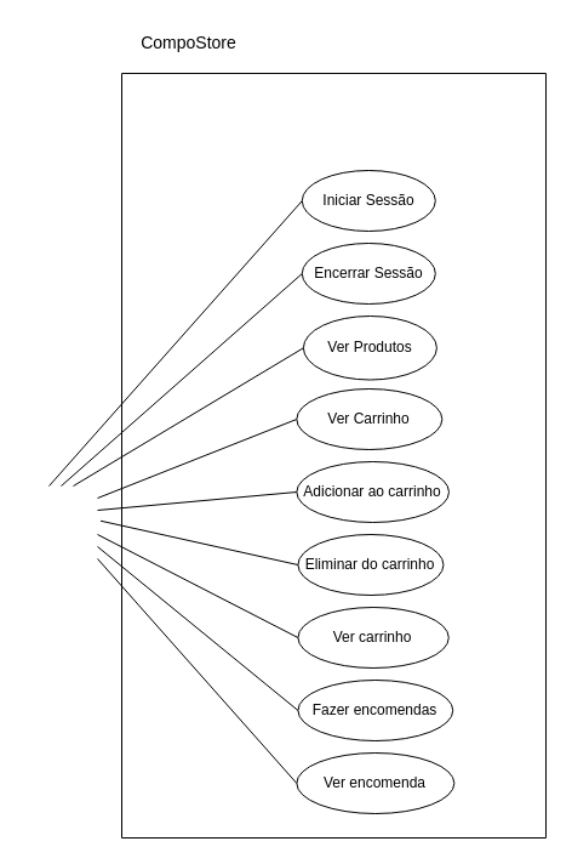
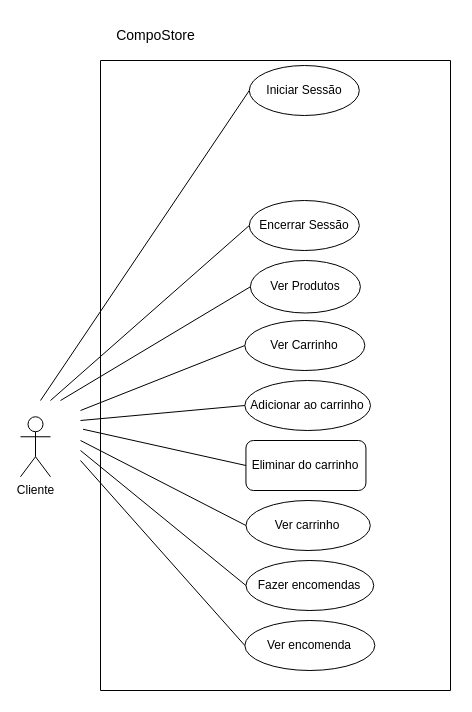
  <mxCell id="0" />
  <mxCell id="1" parent="0" />
+ <mxCell id="2" value="Cliente" style="shape=umlActor;verticalLabelPosition=bottom;verticalAlign=top;html=1;outlineConnect=0;labelBackgroundColor=none;" parent="1" vertex="1"><mxGeometry x="20" y="416.25" width="30" height="60" as="geometry" /></mxCell>
  <mxCell id="3" value="Fazer encomendas" style="ellipse;whiteSpace=wrap;html=1;labelBackgroundColor=none;" parent="1" vertex="1"><mxGeometry x="245.45" y="560" width="127.81" height="50" as="geometry" /></mxCell>
  <mxCell id="4" value="Ver encomenda" style="ellipse;whiteSpace=wrap;html=1;labelBackgroundColor=none;" parent="1" vertex="1"><mxGeometry x="244.35" y="620" width="130" height="50" as="geometry" /></mxCell>
  <mxCell id="5" value="" style="endArrow=none;html=1;rounded=0;entryX=0;entryY=0.5;entryDx=0;entryDy=0;" parent="1" target="19" edge="1"><mxGeometry width="50" height="50" relative="1" as="geometry"><mxPoint x="40" y="400" as="sourcePoint" /><mxPoint x="82.5" y="237.5" as="targetPoint" /></mxGeometry></mxCell>
  <mxCell id="6" value="" style="endArrow=none;html=1;rounded=0;entryX=0;entryY=0.5;entryDx=0;entryDy=0;" parent="1" target="20" edge="1"><mxGeometry width="50" height="50" relative="1" as="geometry"><mxPoint x="50" y="400" as="sourcePoint" /><mxPoint x="334" y="299.75" as="targetPoint" /></mxGeometry></mxCell>
  <mxCell id="7" value="" style="endArrow=none;html=1;rounded=0;entryX=0;entryY=0.5;entryDx=0;entryDy=0;" parent="1" target="12" edge="1"><mxGeometry width="50" height="50" relative="1" as="geometry"><mxPoint x="80" y="440" as="sourcePoint" /><mxPoint x="404.5" y="413.75" as="targetPoint" /><Array as="points" /></mxGeometry></mxCell>
  <mxCell id="8" value="" style="endArrow=none;html=1;rounded=0;entryX=0;entryY=0.5;entryDx=0;entryDy=0;" parent="1" target="4" edge="1"><mxGeometry width="50" height="50" relative="1" as="geometry"><mxPoint x="80" y="460" as="sourcePoint" /><mxPoint x="415" y="423.75" as="targetPoint" /></mxGeometry></mxCell>
  <mxCell id="9" value="Adicionar ao carrinho" style="ellipse;whiteSpace=wrap;html=1;labelBackgroundColor=none;" parent="1" vertex="1"><mxGeometry x="244.35" y="380" width="125.65" height="50" as="geometry" /></mxCell>
  <mxCell id="10" value="Ver Carrinho" style="ellipse;whiteSpace=wrap;html=1;labelBackgroundColor=none;" parent="1" vertex="1"><mxGeometry x="244.35" y="320" width="120" height="50" as="geometry" /></mxCell>
- <mxCell id="11" value="Eliminar do carrinho" style="ellipse;whiteSpace=wrap;html=1;labelBackgroundColor=none;" parent="1" vertex="1"><mxGeometry x="245.45" y="440" width="120" height="50" as="geometry" /></mxCell>
+ <mxCell id="11" value="Eliminar do carrinho" style="whiteSpace=wrap;html=1;labelBackgroundColor=none;rounded=1;" parent="1" vertex="1"><mxGeometry x="245.45" y="440" width="120" height="50" as="geometry" /></mxCell>
  <mxCell id="12" value="Ver carrinho" style="ellipse;whiteSpace=wrap;html=1;labelBackgroundColor=none;" parent="1" vertex="1"><mxGeometry x="245.45" y="500" width="124.35" height="50" as="geometry" /></mxCell>
  <mxCell id="13" value="" style="endArrow=none;html=1;rounded=0;entryX=0;entryY=0.5;entryDx=0;entryDy=0;" parent="1" target="3" edge="1"><mxGeometry width="50" height="50" relative="1" as="geometry"><mxPoint x="80" y="450" as="sourcePoint" /><mxPoint x="450" y="450" as="targetPoint" /></mxGeometry></mxCell>
  <mxCell id="14" value="" style="endArrow=none;html=1;rounded=0;entryX=0;entryY=0.5;entryDx=0;entryDy=0;" parent="1" target="11" edge="1"><mxGeometry width="50" height="50" relative="1" as="geometry"><mxPoint x="82.5" y="428.75" as="sourcePoint" /><mxPoint x="465.75" y="355" as="targetPoint" /></mxGeometry></mxCell>
  <mxCell id="15" value="" style="endArrow=none;html=1;rounded=0;entryX=0;entryY=0.5;entryDx=0;entryDy=0;" parent="1" target="9" edge="1"><mxGeometry width="50" height="50" relative="1" as="geometry"><mxPoint x="80" y="420" as="sourcePoint" /><mxPoint x="270" y="291" as="targetPoint" /></mxGeometry></mxCell>
  <mxCell id="16" value="" style="endArrow=none;html=1;rounded=0;entryX=0;entryY=0.5;entryDx=0;entryDy=0;" parent="1" target="10" edge="1"><mxGeometry width="50" height="50" relative="1" as="geometry"><mxPoint x="80" y="410" as="sourcePoint" /><mxPoint x="386.25" y="285" as="targetPoint" /></mxGeometry></mxCell>
  <mxCell id="17" value="" style="endArrow=none;html=1;rounded=0;entryX=0;entryY=0.5;entryDx=0;entryDy=0;" parent="1" target="21" edge="1"><mxGeometry width="50" height="50" relative="1" as="geometry"><mxPoint x="60" y="400" as="sourcePoint" /><mxPoint x="250" y="267.5" as="targetPoint" /></mxGeometry></mxCell>
  <mxCell id="18" value="" style="swimlane;startSize=0;" parent="1" vertex="1"><mxGeometry x="100" y="60" width="350" height="630" as="geometry" /></mxCell>
- <mxCell id="19" value="Iniciar Sessão" style="ellipse;whiteSpace=wrap;html=1;labelBackgroundColor=none;" parent="18" vertex="1"><mxGeometry x="148.8" y="80" width="110" height="50" as="geometry" /></mxCell>
+ <mxCell id="19" value="Iniciar Sessão" style="ellipse;whiteSpace=wrap;html=1;labelBackgroundColor=none;" parent="18" vertex="1"><mxGeometry x="148.8" y="5" width="110" height="50" as="geometry" /></mxCell>
  <mxCell id="20" value="Encerrar Sessão" style="ellipse;whiteSpace=wrap;html=1;labelBackgroundColor=none;" parent="18" vertex="1"><mxGeometry x="148.8" y="140" width="110" height="50" as="geometry" /></mxCell>
  <mxCell id="21" value="Ver Produtos" style="ellipse;whiteSpace=wrap;html=1;labelBackgroundColor=none;" parent="18" vertex="1"><mxGeometry x="149.9" y="200" width="110" height="52.5" as="geometry" /></mxCell>
  <mxCell id="22" value="&lt;font style=&quot;font-size: 14px;&quot;&gt;CompoStore&lt;/font&gt;" style="text;html=1;align=center;verticalAlign=middle;resizable=0;points=[];autosize=1;strokeColor=none;fillColor=none;" parent="1" vertex="1"><mxGeometry x="105" y="20" width="100" height="30" as="geometry" /></mxCell>
